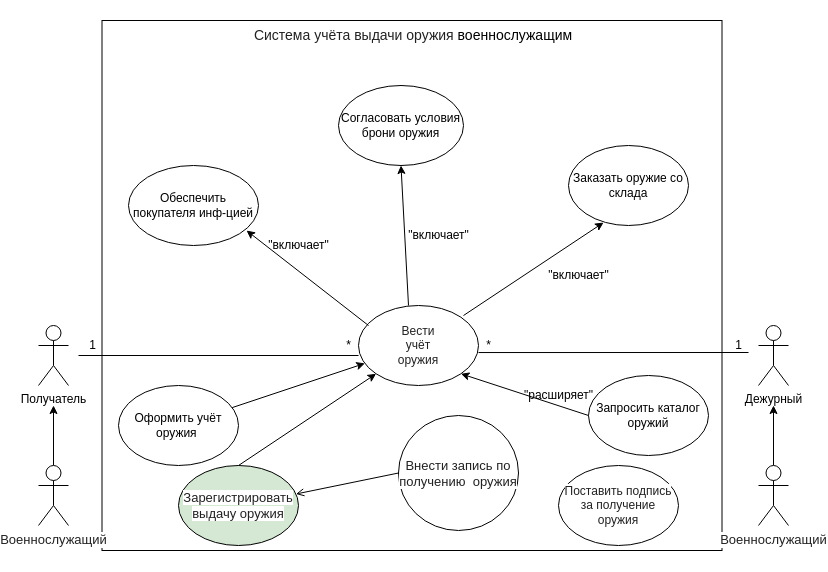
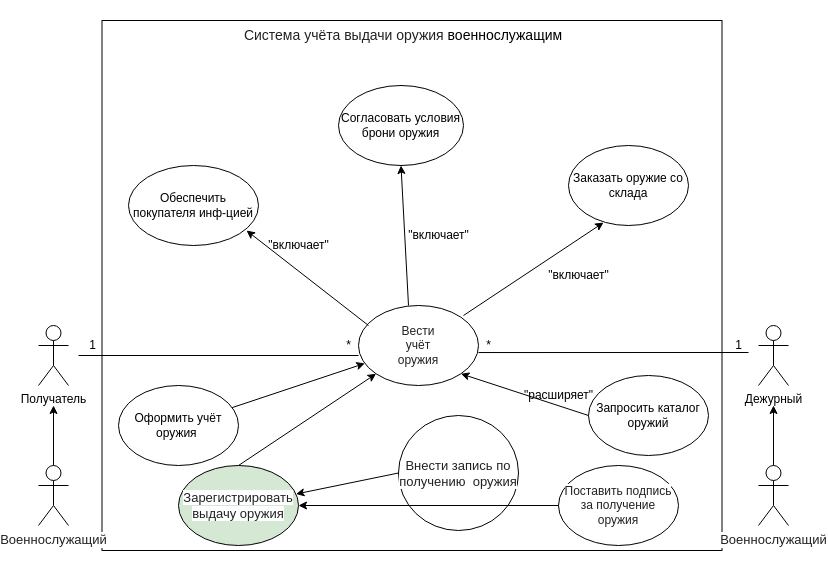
  <mxCell id="0" />
  <mxCell id="1" parent="0" />
  <mxCell id="2" value="" style="rounded=0;whiteSpace=wrap;html=1;" parent="1" vertex="1"><mxGeometry x="83.5" y="20" width="620" height="530" as="geometry" /></mxCell>
- <mxCell id="3" value="&lt;font style=&quot;font-size: 14px&quot;&gt;&lt;span style=&quot;line-height: 107% ; font-family: &amp;#34;arial&amp;#34; , sans-serif ; background: white&quot;&gt;&lt;span style=&quot;color: rgb(34 , 34 , 34) ; font-family: &amp;#34;arial&amp;#34; , &amp;#34;helvetica&amp;#34; , sans-serif&quot;&gt;Система учёта выдачи оружия&lt;/span&gt;&amp;nbsp;военнослужащим&lt;/span&gt;&lt;/font&gt;" style="text;html=1;strokeColor=none;fillColor=none;align=center;verticalAlign=middle;whiteSpace=wrap;rounded=0;" parent="1" vertex="1"><mxGeometry x="160" y="25" width="470" height="20" as="geometry" /></mxCell>
+ <mxCell id="3" value="&lt;font style=&quot;font-size: 14px&quot;&gt;&lt;span style=&quot;line-height: 107% ; font-family: &amp;#34;arial&amp;#34; , sans-serif ; background: white&quot;&gt;&lt;span style=&quot;color: rgb(34 , 34 , 34) ; font-family: &amp;#34;arial&amp;#34; , &amp;#34;helvetica&amp;#34; , sans-serif&quot;&gt;Система учёта выдачи оружия&lt;/span&gt;&amp;nbsp;военнослужащим&lt;/span&gt;&lt;/font&gt;" style="text;html=1;strokeColor=none;fillColor=none;align=center;verticalAlign=middle;whiteSpace=wrap;rounded=0;" parent="1" vertex="1"><mxGeometry x="150" y="25" width="470" height="20" as="geometry" /></mxCell>
  <mxCell id="4" value="" style="edgeStyle=orthogonalEdgeStyle;rounded=0;orthogonalLoop=1;jettySize=auto;html=1;" parent="1" source="5" edge="1"><mxGeometry relative="1" as="geometry"><mxPoint x="35" y="405" as="targetPoint" /></mxGeometry></mxCell>
  <mxCell id="5" value="&lt;span style=&quot;color: rgb(34 , 34 , 34) ; font-family: &amp;#34;arial&amp;#34; , &amp;#34;helvetica&amp;#34; , sans-serif ; font-size: small ; white-space: normal&quot;&gt;Военнослужащий&lt;/span&gt;" style="shape=umlActor;verticalLabelPosition=bottom;labelBackgroundColor=#ffffff;verticalAlign=top;html=1;outlineConnect=0;" parent="1" vertex="1"><mxGeometry x="20" y="465" width="30" height="60" as="geometry" /></mxCell>
  <mxCell id="6" value="Получатель" style="shape=umlActor;verticalLabelPosition=bottom;labelBackgroundColor=#ffffff;verticalAlign=top;html=1;outlineConnect=0;" parent="1" vertex="1"><mxGeometry x="20" y="325" width="30" height="60" as="geometry" /></mxCell>
  <mxCell id="7" value="" style="edgeStyle=orthogonalEdgeStyle;rounded=0;orthogonalLoop=1;jettySize=auto;html=1;" parent="1" source="8" edge="1"><mxGeometry relative="1" as="geometry"><mxPoint x="755" y="405" as="targetPoint" /></mxGeometry></mxCell>
  <mxCell id="8" value="&lt;span style=&quot;color: rgb(34 , 34 , 34) ; font-family: &amp;#34;arial&amp;#34; , &amp;#34;helvetica&amp;#34; , sans-serif ; font-size: small ; white-space: normal&quot;&gt;Военнослужащий&lt;/span&gt;" style="shape=umlActor;verticalLabelPosition=bottom;labelBackgroundColor=#ffffff;verticalAlign=top;html=1;outlineConnect=0;" parent="1" vertex="1"><mxGeometry x="740" y="465" width="30" height="60" as="geometry" /></mxCell>
  <mxCell id="9" value="Дежурный" style="shape=umlActor;verticalLabelPosition=bottom;labelBackgroundColor=#ffffff;verticalAlign=top;html=1;outlineConnect=0;" parent="1" vertex="1"><mxGeometry x="740" y="325" width="30" height="60" as="geometry" /></mxCell>
  <mxCell id="10" value="" style="ellipse;whiteSpace=wrap;html=1;" parent="1" vertex="1"><mxGeometry x="340" y="305" width="120" height="80" as="geometry" /></mxCell>
  <mxCell id="11" value="&lt;span style=&quot;color: rgb(34 , 34 , 34) ; font-family: &amp;#34;arial&amp;#34; , &amp;#34;helvetica&amp;#34; , sans-serif ; background-color: rgb(255 , 255 , 255)&quot;&gt;Вести учёт оружия&lt;/span&gt;" style="text;html=1;strokeColor=none;fillColor=none;align=center;verticalAlign=middle;whiteSpace=wrap;rounded=0;" parent="1" vertex="1"><mxGeometry x="380" y="335" width="40" height="20" as="geometry" /></mxCell>
  <mxCell id="12" value="1" style="text;html=1;align=center;verticalAlign=middle;resizable=0;points=[];;autosize=1;" parent="1" vertex="1"><mxGeometry x="63.5" y="335" width="20" height="20" as="geometry" /></mxCell>
  <mxCell id="13" value="1" style="text;html=1;align=center;verticalAlign=middle;resizable=0;points=[];;autosize=1;" parent="1" vertex="1"><mxGeometry x="710" y="335" width="20" height="20" as="geometry" /></mxCell>
  <mxCell id="14" value="*" style="text;html=1;align=center;verticalAlign=middle;resizable=0;points=[];;autosize=1;" parent="1" vertex="1"><mxGeometry x="320" y="335" width="20" height="20" as="geometry" /></mxCell>
  <mxCell id="15" value="*" style="text;html=1;align=center;verticalAlign=middle;resizable=0;points=[];;autosize=1;" parent="1" vertex="1"><mxGeometry x="460" y="335" width="20" height="20" as="geometry" /></mxCell>
  <mxCell id="16" value="" style="endArrow=none;html=1;" parent="1" edge="1"><mxGeometry width="50" height="50" relative="1" as="geometry"><mxPoint x="60" y="355" as="sourcePoint" /><mxPoint x="340" y="355" as="targetPoint" /><Array as="points" /></mxGeometry></mxCell>
  <mxCell id="17" value="" style="endArrow=none;html=1;exitX=1;exitY=0.588;exitDx=0;exitDy=0;exitPerimeter=0;" parent="1" source="10" edge="1"><mxGeometry width="50" height="50" relative="1" as="geometry"><mxPoint x="470" y="352" as="sourcePoint" /><mxPoint x="730" y="352" as="targetPoint" /></mxGeometry></mxCell>
  <mxCell id="18" value="Запросить каталог оружий" style="ellipse;whiteSpace=wrap;html=1;" parent="1" vertex="1"><mxGeometry x="570" y="375" width="120" height="80" as="geometry" /></mxCell>
  <mxCell id="19" value="Оформить учёт оружия&amp;nbsp;" style="ellipse;whiteSpace=wrap;html=1;" parent="1" vertex="1"><mxGeometry x="100" y="385" width="120" height="80" as="geometry" /></mxCell>
  <mxCell id="20" value="" style="endArrow=classic;html=1;entryX=1;entryY=1;entryDx=0;entryDy=0;exitX=0;exitY=0.5;exitDx=0;exitDy=0;" parent="1" source="18" target="10" edge="1"><mxGeometry width="50" height="50" relative="1" as="geometry"><mxPoint x="570" y="435" as="sourcePoint" /><mxPoint x="620" y="385" as="targetPoint" /></mxGeometry></mxCell>
  <mxCell id="21" value="Заказать оружие со склада" style="ellipse;whiteSpace=wrap;html=1;" parent="1" vertex="1"><mxGeometry x="550" y="145" width="120" height="80" as="geometry" /></mxCell>
  <mxCell id="22" value="Согласовать условия брони оружия" style="ellipse;whiteSpace=wrap;html=1;" parent="1" vertex="1"><mxGeometry x="320" y="85" width="125" height="80" as="geometry" /></mxCell>
  <mxCell id="23" value="Обеспечить покупателя инф-цией" style="ellipse;whiteSpace=wrap;html=1;" parent="1" vertex="1"><mxGeometry x="110" y="165" width="130" height="80" as="geometry" /></mxCell>
  <mxCell id="24" value="" style="endArrow=classic;html=1;entryX=0.292;entryY=0.963;entryDx=0;entryDy=0;entryPerimeter=0;" parent="1" target="21" edge="1"><mxGeometry width="50" height="50" relative="1" as="geometry"><mxPoint x="445" y="315" as="sourcePoint" /><mxPoint x="495" y="265" as="targetPoint" /></mxGeometry></mxCell>
  <mxCell id="25" value="" style="endArrow=classic;html=1;entryX=0.5;entryY=1;entryDx=0;entryDy=0;" parent="1" target="22" edge="1"><mxGeometry width="50" height="50" relative="1" as="geometry"><mxPoint x="390" y="305" as="sourcePoint" /><mxPoint x="440" y="255" as="targetPoint" /></mxGeometry></mxCell>
  <mxCell id="26" value="" style="endArrow=classic;html=1;entryX=0.908;entryY=0.813;entryDx=0;entryDy=0;entryPerimeter=0;" parent="1" target="23" edge="1"><mxGeometry width="50" height="50" relative="1" as="geometry"><mxPoint x="350" y="325" as="sourcePoint" /><mxPoint x="400" y="275" as="targetPoint" /></mxGeometry></mxCell>
  <mxCell id="27" value="&quot;расширяет&quot;" style="text;html=1;align=center;verticalAlign=middle;resizable=0;points=[];;autosize=1;" parent="1" vertex="1"><mxGeometry x="500" y="385" width="80" height="20" as="geometry" /></mxCell>
  <mxCell id="28" value="&quot;включает&quot;" style="text;html=1;align=center;verticalAlign=middle;resizable=0;points=[];;autosize=1;" parent="1" vertex="1"><mxGeometry x="380" y="225" width="80" height="20" as="geometry" /></mxCell>
  <mxCell id="29" value="&quot;включает&quot;" style="text;html=1;align=center;verticalAlign=middle;resizable=0;points=[];;autosize=1;" parent="1" vertex="1"><mxGeometry x="520" y="265" width="80" height="20" as="geometry" /></mxCell>
  <mxCell id="30" value="&quot;включает&quot;" style="text;html=1;align=center;verticalAlign=middle;resizable=0;points=[];;autosize=1;" parent="1" vertex="1"><mxGeometry x="240" y="235" width="80" height="20" as="geometry" /></mxCell>
  <mxCell id="31" value="&lt;span style=&quot;color: rgb(34 , 34 , 34) ; font-family: &amp;#34;arial&amp;#34; , &amp;#34;helvetica&amp;#34; , sans-serif ; white-space: normal ; background-color: rgb(255 , 255 , 255)&quot;&gt;Поставить подпись&lt;br&gt;за получение оружия&lt;br&gt;&lt;/span&gt;" style="ellipse;whiteSpace=wrap;html=1;" parent="1" vertex="1"><mxGeometry x="540" y="465" width="120" height="80" as="geometry" /></mxCell>
  <mxCell id="32" value="&lt;span style=&quot;color: rgb(34 , 34 , 34) ; font-family: &amp;#34;arial&amp;#34; , &amp;#34;helvetica&amp;#34; , sans-serif ; font-size: small ; white-space: normal ; background-color: rgb(255 , 255 , 255)&quot;&gt;Внести запись по&lt;br&gt;получению&amp;nbsp; оружия&lt;br&gt;&lt;/span&gt;" style="ellipse;whiteSpace=wrap;html=1;" parent="1" vertex="1"><mxGeometry x="380" y="415" width="120" height="115" as="geometry" /></mxCell>
  <mxCell id="33" value="" style="endArrow=classic;html=1;" parent="1" source="19" target="10" edge="1"><mxGeometry width="50" height="50" relative="1" as="geometry"><mxPoint x="210" y="445" as="sourcePoint" /><mxPoint x="260" y="395" as="targetPoint" /></mxGeometry></mxCell>
  <mxCell id="34" value="&lt;span style=&quot;color: rgb(34 , 34 , 34) ; font-family: &amp;#34;arial&amp;#34; , &amp;#34;helvetica&amp;#34; , sans-serif ; font-size: small ; background-color: rgb(255 , 255 , 255)&quot;&gt;Зарегистрировать выдачу оружия&lt;/span&gt;" style="ellipse;whiteSpace=wrap;html=1;fillColor=#d5e8d4;" parent="1" vertex="1"><mxGeometry x="160" y="465" width="120" height="80" as="geometry" /></mxCell>
  <mxCell id="35" value="" style="endArrow=classic;html=1;exitX=0.5;exitY=0;exitDx=0;exitDy=0;" parent="1" source="34" target="10" edge="1"><mxGeometry width="50" height="50" relative="1" as="geometry"><mxPoint x="210" y="420" as="sourcePoint" /><mxPoint x="250" y="370" as="targetPoint" /></mxGeometry></mxCell>
- <mxCell id="37" value="" style="endArrow=open;html=1;exitX=0;exitY=0.5;exitDx=0;exitDy=0;" parent="1" source="32" target="34" edge="1"><mxGeometry width="50" height="50" relative="1" as="geometry"><mxPoint x="320" y="455" as="sourcePoint" /><mxPoint x="370" y="405" as="targetPoint" /></mxGeometry></mxCell>
+ <mxCell id="36" value="" style="endArrow=classic;html=1;entryX=1;entryY=0.5;entryDx=0;entryDy=0;exitX=0;exitY=0.5;exitDx=0;exitDy=0;" parent="1" source="31" target="34" edge="1"><mxGeometry width="50" height="50" relative="1" as="geometry"><mxPoint x="470" y="515" as="sourcePoint" /><mxPoint x="520" y="465" as="targetPoint" /></mxGeometry></mxCell>
+ <mxCell id="37" value="" style="endArrow=classic;html=1;exitX=0;exitY=0.5;exitDx=0;exitDy=0;" parent="1" source="32" target="34" edge="1"><mxGeometry width="50" height="50" relative="1" as="geometry"><mxPoint x="320" y="455" as="sourcePoint" /><mxPoint x="370" y="405" as="targetPoint" /></mxGeometry></mxCell>
